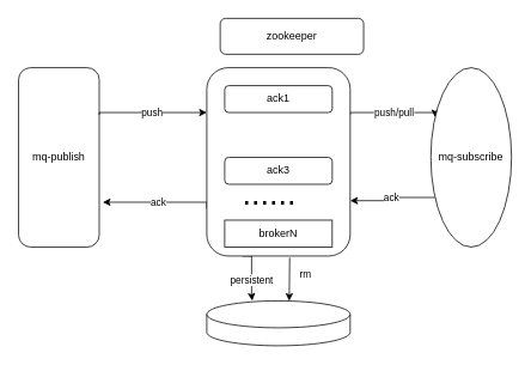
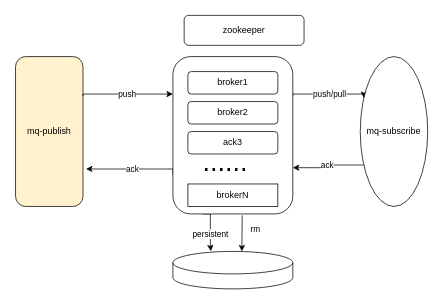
  <mxCell id="0" />
  <mxCell id="1" parent="0" />
- <mxCell id="2" value="mq-publish" style="rounded=1;whiteSpace=wrap;html=1;" vertex="1" parent="1"><mxGeometry x="20" y="75" width="90" height="200" as="geometry" /></mxCell>
+ <mxCell id="2" value="mq-publish" style="rounded=1;whiteSpace=wrap;html=1;fillColor=#fff2cc;" vertex="1" parent="1"><mxGeometry x="20" y="75" width="90" height="200" as="geometry" /></mxCell>
  <mxCell id="3" value="ack" style="edgeStyle=orthogonalEdgeStyle;rounded=0;orthogonalLoop=1;jettySize=auto;html=1;exitX=0;exitY=0.75;exitDx=0;exitDy=0;" edge="1" parent="1" source="6"><mxGeometry relative="1" as="geometry"><mxPoint x="114" y="225" as="targetPoint" /><Array as="points"><mxPoint x="230" y="225" /><mxPoint x="114" y="225" /></Array></mxGeometry></mxCell>
  <mxCell id="4" value="push/pull" style="edgeStyle=orthogonalEdgeStyle;rounded=0;orthogonalLoop=1;jettySize=auto;html=1;exitX=1;exitY=0.25;exitDx=0;exitDy=0;entryX=0;entryY=0.25;entryDx=0;entryDy=0;" edge="1" parent="1" source="6" target="8"><mxGeometry relative="1" as="geometry"><Array as="points"><mxPoint x="390" y="125" /></Array></mxGeometry></mxCell>
  <mxCell id="5" value="persistent" style="edgeStyle=orthogonalEdgeStyle;rounded=0;orthogonalLoop=1;jettySize=auto;html=1;exitX=0.25;exitY=1;exitDx=0;exitDy=0;entryX=0.317;entryY=-0.004;entryDx=0;entryDy=0;entryPerimeter=0;" edge="1" parent="1" source="6" target="9"><mxGeometry x="0.227" relative="1" as="geometry"><mxPoint x="280" y="328" as="targetPoint" /><Array as="points"><mxPoint x="280" y="285" /><mxPoint x="280" y="328" /><mxPoint x="281" y="328" /></Array><mxPoint as="offset" /></mxGeometry></mxCell>
  <mxCell id="6" value="" style="rounded=1;whiteSpace=wrap;html=1;" vertex="1" parent="1"><mxGeometry x="230" y="75" width="160" height="210" as="geometry" /></mxCell>
  <mxCell id="7" value="ack" style="edgeStyle=orthogonalEdgeStyle;rounded=0;orthogonalLoop=1;jettySize=auto;html=1;exitX=0;exitY=0.75;exitDx=0;exitDy=0;entryX=1;entryY=0.706;entryDx=0;entryDy=0;entryPerimeter=0;" edge="1" parent="1" source="8" target="6"><mxGeometry relative="1" as="geometry" /></mxCell>
  <mxCell id="8" value="mq-subscribe" style="ellipse;whiteSpace=wrap;html=1;" vertex="1" parent="1"><mxGeometry x="480" y="75" width="90" height="200" as="geometry" /></mxCell>
  <mxCell id="9" value="" style="shape=cylinder3;whiteSpace=wrap;html=1;boundedLbl=1;backgroundOutline=1;size=15;" vertex="1" parent="1"><mxGeometry x="230" y="335" width="160" height="50" as="geometry" /></mxCell>
  <mxCell id="10" value="rm" style="endArrow=classic;html=1;exitX=0.578;exitY=1.009;exitDx=0;exitDy=0;exitPerimeter=0;" edge="1" parent="1" source="6"><mxGeometry x="-0.255" y="18" width="50" height="50" relative="1" as="geometry"><mxPoint x="322" y="295" as="sourcePoint" /><mxPoint x="322" y="335" as="targetPoint" /><mxPoint as="offset" /></mxGeometry></mxCell>
  <mxCell id="11" value="push" style="edgeStyle=orthogonalEdgeStyle;rounded=0;orthogonalLoop=1;jettySize=auto;html=1;exitX=1;exitY=0.25;exitDx=0;exitDy=0;" edge="1" parent="1" target="6"><mxGeometry relative="1" as="geometry"><mxPoint x="110" y="127.5" as="sourcePoint" /><mxPoint x="220" y="135.08" as="targetPoint" /><Array as="points"><mxPoint x="110" y="125" /></Array></mxGeometry></mxCell>
- <mxCell id="12" value="ack1" style="rounded=1;whiteSpace=wrap;html=1;" vertex="1" parent="1"><mxGeometry x="250" y="95" width="120" height="30" as="geometry" /></mxCell>
+ <mxCell id="12" value="broker1" style="rounded=1;whiteSpace=wrap;html=1;" vertex="1" parent="1"><mxGeometry x="250" y="95" width="120" height="30" as="geometry" /></mxCell>
+ <mxCell id="13" value="broker2" style="rounded=1;whiteSpace=wrap;html=1;" vertex="1" parent="1"><mxGeometry x="250" y="135" width="120" height="30" as="geometry" /></mxCell>
  <mxCell id="14" value="ack3" style="rounded=1;whiteSpace=wrap;html=1;" vertex="1" parent="1"><mxGeometry x="250" y="175" width="120" height="30" as="geometry" /></mxCell>
  <mxCell id="15" value="brokerN" style="whiteSpace=wrap;html=1;rounded=0;" vertex="1" parent="1"><mxGeometry x="250" y="245" width="120" height="30" as="geometry" /></mxCell>
  <mxCell id="16" value="&lt;font style=&quot;font-size: 36px&quot;&gt;......&lt;/font&gt;" style="text;html=1;strokeColor=none;fillColor=none;align=center;verticalAlign=middle;whiteSpace=wrap;rounded=0;" vertex="1" parent="1"><mxGeometry x="260" y="205" width="80" height="20" as="geometry" /></mxCell>
  <mxCell id="17" value="zookeeper" style="rounded=1;whiteSpace=wrap;html=1;" vertex="1" parent="1"><mxGeometry x="245" y="20" width="160" height="40" as="geometry" /></mxCell>
